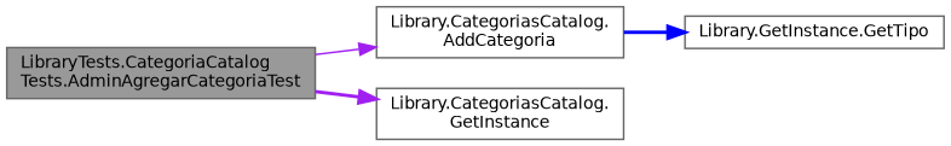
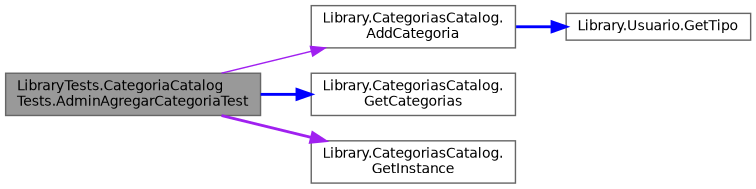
  digraph {
    rankdir=LR
    node [color=grey40 fillcolor=white fontname=Helvetica fontsize=10 shape=box style=filled]
    edge [color=purple fontname=Helvetica fontsize=10 labelfontname=Helvetica labelfontsize=10 style=bold]
    n1 [color=gray40 fillcolor=grey60 fontcolor=black height=0.2 label="LibraryTests.CategoriaCatalog\lTests.AdminAgregarCategoriaTest" width=0.4]
    n2 [height=0.2 label="Library.CategoriasCatalog.\lAddCategoria" width=0.4]
+   n3 [height=0.2 label="Library.CategoriasCatalog.\lGetCategorias" width=0.4]
    n4 [height=0.2 label="Library.CategoriasCatalog.\lGetInstance" width=0.4]
-   n5 [height=0.2 label="Library.GetInstance.GetTipo" width=0.4]
+   n5 [height=0.2 label="Library.Usuario.GetTipo" width=0.4]
    n1 -> n2 [style=solid]
+   n1 -> n3 [color=blue]
    n1 -> n4
    n2 -> n5 [color=blue]
  }
